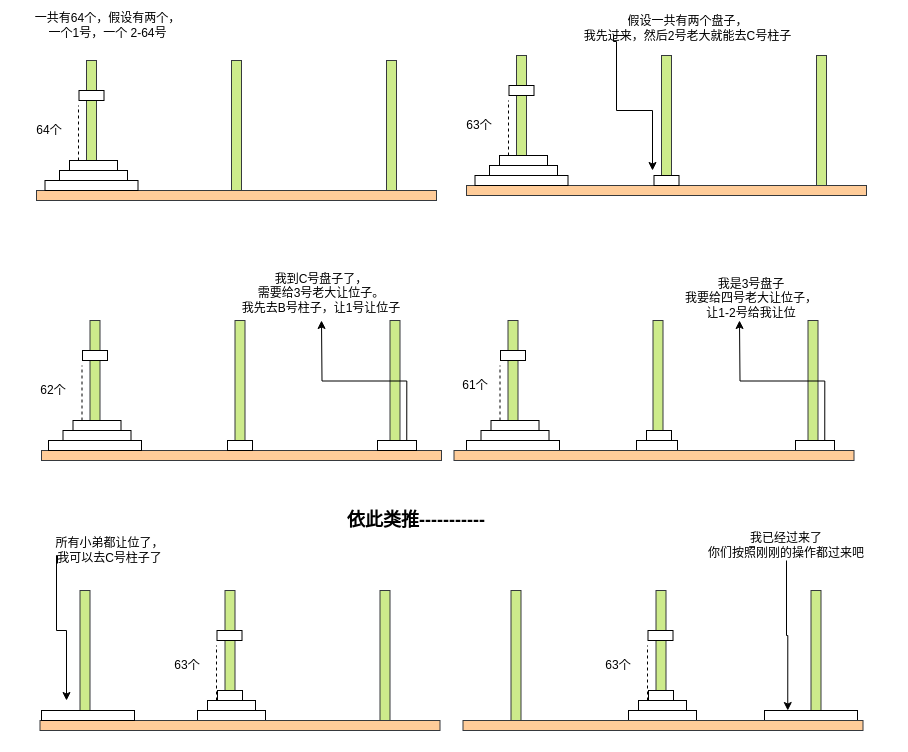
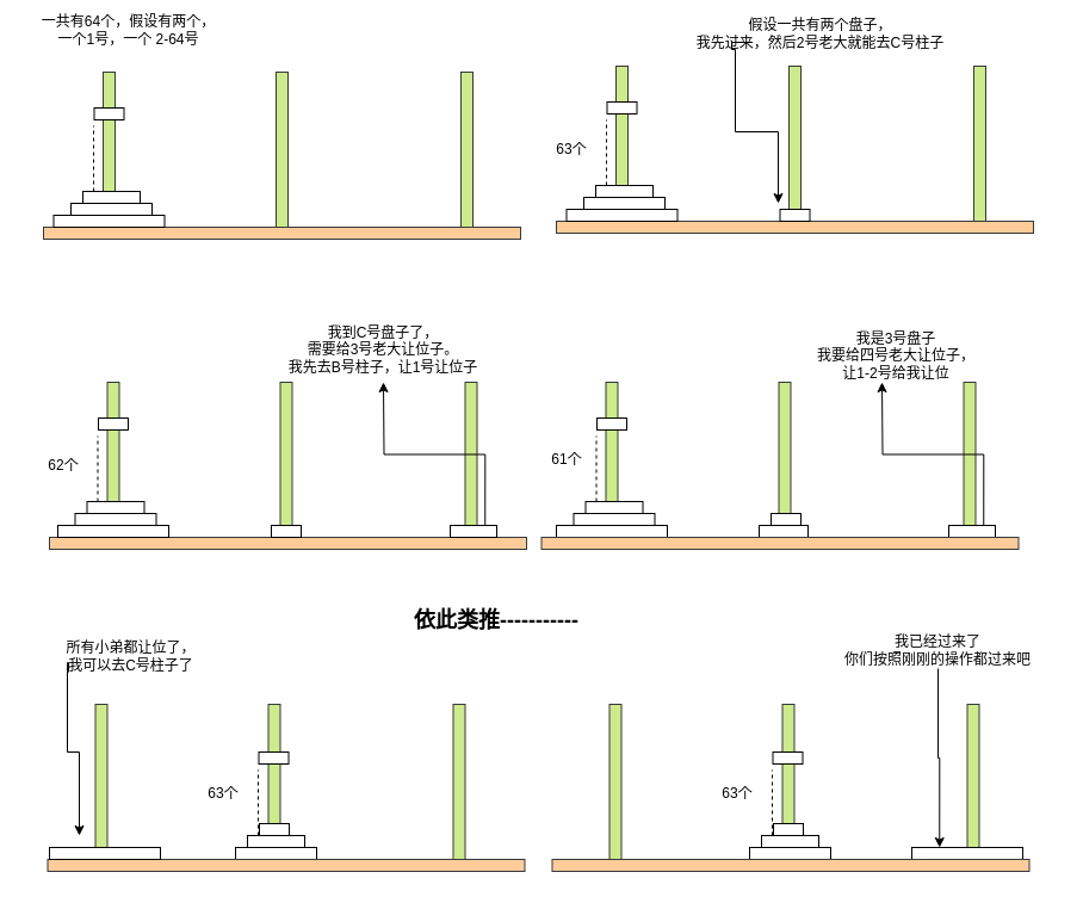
  <mxCell id="0" />
  <mxCell id="1" parent="0" />
  <mxCell id="2" value="" style="rounded=0;whiteSpace=wrap;html=1;strokeColor=#36393d;fillColor=#ffcc99;" vertex="1" parent="1"><mxGeometry x="36" y="190" width="400" height="10" as="geometry" /></mxCell>
  <mxCell id="3" value="" style="rounded=0;whiteSpace=wrap;html=1;strokeColor=#36393d;fillColor=#cdeb8b;" vertex="1" parent="1"><mxGeometry x="86" y="60" width="10" height="130" as="geometry" /></mxCell>
  <mxCell id="4" value="" style="rounded=0;whiteSpace=wrap;html=1;strokeColor=#36393d;fillColor=#cdeb8b;" vertex="1" parent="1"><mxGeometry x="231" y="60" width="10" height="130" as="geometry" /></mxCell>
  <mxCell id="5" value="" style="rounded=0;whiteSpace=wrap;html=1;strokeColor=#36393d;fillColor=#cdeb8b;" vertex="1" parent="1"><mxGeometry x="386" y="60" width="10" height="130" as="geometry" /></mxCell>
  <mxCell id="6" value="" style="rounded=0;whiteSpace=wrap;html=1;strokeColor=#000000;" vertex="1" parent="1"><mxGeometry x="78.5" y="90" width="25" height="10" as="geometry" /></mxCell>
  <mxCell id="7" value="" style="rounded=0;whiteSpace=wrap;html=1;strokeColor=#000000;" vertex="1" parent="1"><mxGeometry x="69" y="160" width="48" height="10" as="geometry" /></mxCell>
  <mxCell id="8" value="" style="rounded=0;whiteSpace=wrap;html=1;strokeColor=#000000;" vertex="1" parent="1"><mxGeometry x="59" y="170" width="68" height="10" as="geometry" /></mxCell>
  <mxCell id="9" value="" style="rounded=0;whiteSpace=wrap;html=1;strokeColor=#000000;" vertex="1" parent="1"><mxGeometry x="44.5" y="180" width="93" height="10" as="geometry" /></mxCell>
  <mxCell id="10" value="" style="endArrow=none;dashed=1;html=1;" edge="1" parent="1"><mxGeometry width="50" height="50" relative="1" as="geometry"><mxPoint x="78" y="160" as="sourcePoint" /><mxPoint x="78" y="105" as="targetPoint" /></mxGeometry></mxCell>
- <mxCell id="11" value="64个" style="text;html=1;strokeColor=none;fillColor=none;align=center;verticalAlign=middle;whiteSpace=wrap;rounded=0;" vertex="1" parent="1"><mxGeometry x="29" y="120" width="40" height="20" as="geometry" /></mxCell>
  <mxCell id="12" value="" style="rounded=0;whiteSpace=wrap;html=1;strokeColor=#36393d;fillColor=#ffcc99;" vertex="1" parent="1"><mxGeometry x="466" y="185" width="400" height="10" as="geometry" /></mxCell>
  <mxCell id="13" value="" style="rounded=0;whiteSpace=wrap;html=1;strokeColor=#36393d;fillColor=#cdeb8b;" vertex="1" parent="1"><mxGeometry x="516" y="55" width="10" height="130" as="geometry" /></mxCell>
  <mxCell id="14" value="" style="rounded=0;whiteSpace=wrap;html=1;strokeColor=#36393d;fillColor=#cdeb8b;" vertex="1" parent="1"><mxGeometry x="661" y="55" width="10" height="130" as="geometry" /></mxCell>
  <mxCell id="15" value="" style="rounded=0;whiteSpace=wrap;html=1;strokeColor=#36393d;fillColor=#cdeb8b;" vertex="1" parent="1"><mxGeometry x="816" y="55" width="10" height="130" as="geometry" /></mxCell>
  <mxCell id="16" value="" style="rounded=0;whiteSpace=wrap;html=1;strokeColor=#000000;" vertex="1" parent="1"><mxGeometry x="508.5" y="85" width="25" height="10" as="geometry" /></mxCell>
  <mxCell id="17" value="" style="rounded=0;whiteSpace=wrap;html=1;strokeColor=#000000;" vertex="1" parent="1"><mxGeometry x="499" y="155" width="48" height="10" as="geometry" /></mxCell>
  <mxCell id="18" value="" style="rounded=0;whiteSpace=wrap;html=1;strokeColor=#000000;" vertex="1" parent="1"><mxGeometry x="489" y="165" width="68" height="10" as="geometry" /></mxCell>
  <mxCell id="19" value="" style="rounded=0;whiteSpace=wrap;html=1;strokeColor=#000000;" vertex="1" parent="1"><mxGeometry x="474.5" y="175" width="93" height="10" as="geometry" /></mxCell>
  <mxCell id="20" value="" style="endArrow=none;dashed=1;html=1;" edge="1" parent="1"><mxGeometry width="50" height="50" relative="1" as="geometry"><mxPoint x="508" y="155" as="sourcePoint" /><mxPoint x="508" y="100" as="targetPoint" /></mxGeometry></mxCell>
  <mxCell id="21" value="63个" style="text;html=1;strokeColor=none;fillColor=none;align=center;verticalAlign=middle;whiteSpace=wrap;rounded=0;" vertex="1" parent="1"><mxGeometry x="459" y="115" width="40" height="20" as="geometry" /></mxCell>
  <mxCell id="22" value="" style="rounded=0;whiteSpace=wrap;html=1;strokeColor=#000000;" vertex="1" parent="1"><mxGeometry x="653.5" y="175" width="25" height="10" as="geometry" /></mxCell>
  <mxCell id="23" value="" style="rounded=0;whiteSpace=wrap;html=1;strokeColor=#36393d;fillColor=#ffcc99;" vertex="1" parent="1"><mxGeometry x="41" y="450" width="400" height="10" as="geometry" /></mxCell>
  <mxCell id="24" value="" style="rounded=0;whiteSpace=wrap;html=1;strokeColor=#36393d;fillColor=#cdeb8b;" vertex="1" parent="1"><mxGeometry x="89.5" y="320" width="10" height="130" as="geometry" /></mxCell>
  <mxCell id="25" value="" style="rounded=0;whiteSpace=wrap;html=1;strokeColor=#36393d;fillColor=#cdeb8b;" vertex="1" parent="1"><mxGeometry x="234.5" y="320" width="10" height="130" as="geometry" /></mxCell>
  <mxCell id="26" value="" style="rounded=0;whiteSpace=wrap;html=1;strokeColor=#36393d;fillColor=#cdeb8b;" vertex="1" parent="1"><mxGeometry x="389.5" y="320" width="10" height="130" as="geometry" /></mxCell>
  <mxCell id="27" value="" style="rounded=0;whiteSpace=wrap;html=1;strokeColor=#000000;" vertex="1" parent="1"><mxGeometry x="82" y="350" width="25" height="10" as="geometry" /></mxCell>
  <mxCell id="28" value="" style="rounded=0;whiteSpace=wrap;html=1;strokeColor=#000000;" vertex="1" parent="1"><mxGeometry x="72.5" y="420" width="48" height="10" as="geometry" /></mxCell>
  <mxCell id="29" value="" style="rounded=0;whiteSpace=wrap;html=1;strokeColor=#000000;" vertex="1" parent="1"><mxGeometry x="62.5" y="430" width="68" height="10" as="geometry" /></mxCell>
  <mxCell id="30" value="" style="rounded=0;whiteSpace=wrap;html=1;strokeColor=#000000;" vertex="1" parent="1"><mxGeometry x="48" y="440" width="93" height="10" as="geometry" /></mxCell>
  <mxCell id="31" value="" style="endArrow=none;dashed=1;html=1;" edge="1" parent="1"><mxGeometry width="50" height="50" relative="1" as="geometry"><mxPoint x="81.5" y="420" as="sourcePoint" /><mxPoint x="81.5" y="365" as="targetPoint" /></mxGeometry></mxCell>
  <mxCell id="32" value="62个" style="text;html=1;strokeColor=none;fillColor=none;align=center;verticalAlign=middle;whiteSpace=wrap;rounded=0;" vertex="1" parent="1"><mxGeometry x="32.5" y="380" width="40" height="20" as="geometry" /></mxCell>
  <mxCell id="33" style="edgeStyle=orthogonalEdgeStyle;rounded=0;orthogonalLoop=1;jettySize=auto;html=1;exitX=0.75;exitY=0;exitDx=0;exitDy=0;" edge="1" parent="1" source="34"><mxGeometry relative="1" as="geometry"><mxPoint x="321" y="320" as="targetPoint" /></mxGeometry></mxCell>
  <mxCell id="34" value="" style="rounded=0;whiteSpace=wrap;html=1;strokeColor=#000000;" vertex="1" parent="1"><mxGeometry x="377" y="440" width="39" height="10" as="geometry" /></mxCell>
  <mxCell id="35" value="" style="rounded=0;whiteSpace=wrap;html=1;strokeColor=#000000;" vertex="1" parent="1"><mxGeometry x="227" y="440" width="25" height="10" as="geometry" /></mxCell>
  <mxCell id="36" style="edgeStyle=orthogonalEdgeStyle;rounded=0;orthogonalLoop=1;jettySize=auto;html=1;exitX=0.25;exitY=1;exitDx=0;exitDy=0;entryX=-0.06;entryY=-0.5;entryDx=0;entryDy=0;entryPerimeter=0;" edge="1" parent="1" source="37" target="22"><mxGeometry relative="1" as="geometry"><Array as="points"><mxPoint x="613" y="41" /><mxPoint x="616" y="41" /><mxPoint x="616" y="110" /><mxPoint x="652" y="110" /></Array></mxGeometry></mxCell>
  <mxCell id="37" value="假设一共有两个盘子，&lt;br&gt;我先过来，然后2号老大就能去C号柱子" style="text;html=1;strokeColor=none;fillColor=none;align=center;verticalAlign=middle;whiteSpace=wrap;rounded=0;" vertex="1" parent="1"><mxGeometry x="573" y="20" width="229" height="15" as="geometry" /></mxCell>
  <mxCell id="38" value="我到C号盘子了，&lt;br&gt;需要给3号老大让位子。&lt;br&gt;我先去B号柱子，让1号让位子" style="text;html=1;strokeColor=none;fillColor=none;align=center;verticalAlign=middle;whiteSpace=wrap;rounded=0;" vertex="1" parent="1"><mxGeometry x="231" y="270" width="180" height="45" as="geometry" /></mxCell>
  <mxCell id="39" value="一共有64个，假设有两个，&lt;br&gt;一个1号，一个 2-64号" style="text;html=1;strokeColor=none;fillColor=none;align=center;verticalAlign=middle;whiteSpace=wrap;rounded=0;" vertex="1" parent="1"><mxGeometry x="20.5" y="20" width="173" height="10" as="geometry" /></mxCell>
  <mxCell id="40" value="" style="rounded=0;whiteSpace=wrap;html=1;strokeColor=#36393d;fillColor=#cdeb8b;" vertex="1" parent="1"><mxGeometry x="507.5" y="320" width="10" height="130" as="geometry" /></mxCell>
  <mxCell id="41" value="" style="rounded=0;whiteSpace=wrap;html=1;strokeColor=#36393d;fillColor=#cdeb8b;" vertex="1" parent="1"><mxGeometry x="652.5" y="320" width="10" height="130" as="geometry" /></mxCell>
  <mxCell id="42" value="" style="rounded=0;whiteSpace=wrap;html=1;strokeColor=#36393d;fillColor=#cdeb8b;" vertex="1" parent="1"><mxGeometry x="807.5" y="320" width="10" height="130" as="geometry" /></mxCell>
  <mxCell id="43" value="" style="rounded=0;whiteSpace=wrap;html=1;strokeColor=#000000;" vertex="1" parent="1"><mxGeometry x="500" y="350" width="25" height="10" as="geometry" /></mxCell>
  <mxCell id="44" value="" style="rounded=0;whiteSpace=wrap;html=1;strokeColor=#000000;" vertex="1" parent="1"><mxGeometry x="490.5" y="420" width="48" height="10" as="geometry" /></mxCell>
  <mxCell id="45" value="" style="rounded=0;whiteSpace=wrap;html=1;strokeColor=#000000;" vertex="1" parent="1"><mxGeometry x="480.5" y="430" width="68" height="10" as="geometry" /></mxCell>
  <mxCell id="46" value="" style="rounded=0;whiteSpace=wrap;html=1;strokeColor=#000000;" vertex="1" parent="1"><mxGeometry x="466" y="440" width="93" height="10" as="geometry" /></mxCell>
  <mxCell id="47" value="" style="endArrow=none;dashed=1;html=1;" edge="1" parent="1"><mxGeometry width="50" height="50" relative="1" as="geometry"><mxPoint x="499.5" y="420" as="sourcePoint" /><mxPoint x="499.5" y="365" as="targetPoint" /></mxGeometry></mxCell>
  <mxCell id="48" style="edgeStyle=orthogonalEdgeStyle;rounded=0;orthogonalLoop=1;jettySize=auto;html=1;exitX=0.75;exitY=0;exitDx=0;exitDy=0;" edge="1" parent="1" source="49"><mxGeometry relative="1" as="geometry"><mxPoint x="739" y="320" as="targetPoint" /></mxGeometry></mxCell>
  <mxCell id="49" value="" style="rounded=0;whiteSpace=wrap;html=1;strokeColor=#000000;" vertex="1" parent="1"><mxGeometry x="795" y="440" width="39" height="10" as="geometry" /></mxCell>
  <mxCell id="50" value="" style="rounded=0;whiteSpace=wrap;html=1;strokeColor=#000000;" vertex="1" parent="1"><mxGeometry x="636" y="440" width="41" height="10" as="geometry" /></mxCell>
  <mxCell id="51" value="" style="rounded=0;whiteSpace=wrap;html=1;strokeColor=#36393d;fillColor=#ffcc99;" vertex="1" parent="1"><mxGeometry x="453.5" y="450" width="400" height="10" as="geometry" /></mxCell>
  <mxCell id="52" value="61个" style="text;html=1;strokeColor=none;fillColor=none;align=center;verticalAlign=middle;whiteSpace=wrap;rounded=0;" vertex="1" parent="1"><mxGeometry x="454.5" y="375" width="40" height="20" as="geometry" /></mxCell>
  <mxCell id="53" value="" style="rounded=0;whiteSpace=wrap;html=1;strokeColor=#000000;" vertex="1" parent="1"><mxGeometry x="646" y="430" width="25" height="10" as="geometry" /></mxCell>
  <mxCell id="54" value="我是3号盘子&lt;br&gt;我要给四号老大让位子，&lt;br&gt;让1-2号给我让位" style="text;html=1;strokeColor=none;fillColor=none;align=center;verticalAlign=middle;whiteSpace=wrap;rounded=0;" vertex="1" parent="1"><mxGeometry x="666" y="292.5" width="170" height="10" as="geometry" /></mxCell>
  <mxCell id="55" value="&lt;b&gt;&lt;font style=&quot;font-size: 18px&quot;&gt;依此类推-----------&lt;/font&gt;&lt;/b&gt;" style="text;html=1;strokeColor=none;fillColor=none;align=center;verticalAlign=middle;whiteSpace=wrap;rounded=0;" vertex="1" parent="1"><mxGeometry x="286" y="490" width="260" height="60" as="geometry" /></mxCell>
  <mxCell id="56" value="" style="rounded=0;whiteSpace=wrap;html=1;strokeColor=#36393d;fillColor=#cdeb8b;" vertex="1" parent="1"><mxGeometry x="79.5" y="590" width="10" height="130" as="geometry" /></mxCell>
  <mxCell id="57" value="" style="rounded=0;whiteSpace=wrap;html=1;strokeColor=#36393d;fillColor=#cdeb8b;" vertex="1" parent="1"><mxGeometry x="224.5" y="590" width="10" height="130" as="geometry" /></mxCell>
  <mxCell id="58" value="" style="rounded=0;whiteSpace=wrap;html=1;strokeColor=#36393d;fillColor=#cdeb8b;" vertex="1" parent="1"><mxGeometry x="379.5" y="590" width="10" height="130" as="geometry" /></mxCell>
  <mxCell id="59" value="" style="rounded=0;whiteSpace=wrap;html=1;strokeColor=#000000;" vertex="1" parent="1"><mxGeometry x="216.5" y="630" width="25" height="10" as="geometry" /></mxCell>
  <mxCell id="60" value="" style="rounded=0;whiteSpace=wrap;html=1;strokeColor=#000000;" vertex="1" parent="1"><mxGeometry x="207" y="700" width="48" height="10" as="geometry" /></mxCell>
  <mxCell id="61" value="" style="rounded=0;whiteSpace=wrap;html=1;strokeColor=#000000;" vertex="1" parent="1"><mxGeometry x="197" y="710" width="68" height="10" as="geometry" /></mxCell>
  <mxCell id="62" value="" style="endArrow=none;dashed=1;html=1;" edge="1" parent="1"><mxGeometry width="50" height="50" relative="1" as="geometry"><mxPoint x="216" y="700" as="sourcePoint" /><mxPoint x="216" y="645" as="targetPoint" /></mxGeometry></mxCell>
  <mxCell id="63" value="" style="rounded=0;whiteSpace=wrap;html=1;strokeColor=#000000;" vertex="1" parent="1"><mxGeometry x="217" y="690" width="25" height="10" as="geometry" /></mxCell>
  <mxCell id="64" value="" style="rounded=0;whiteSpace=wrap;html=1;strokeColor=#36393d;fillColor=#ffcc99;" vertex="1" parent="1"><mxGeometry x="39.5" y="720" width="400" height="10" as="geometry" /></mxCell>
  <mxCell id="65" value="" style="rounded=0;whiteSpace=wrap;html=1;strokeColor=#000000;" vertex="1" parent="1"><mxGeometry x="41" y="710" width="93" height="10" as="geometry" /></mxCell>
  <mxCell id="66" value="63个" style="text;html=1;strokeColor=none;fillColor=none;align=center;verticalAlign=middle;whiteSpace=wrap;rounded=0;" vertex="1" parent="1"><mxGeometry x="167" y="655" width="40" height="20" as="geometry" /></mxCell>
  <mxCell id="67" style="edgeStyle=orthogonalEdgeStyle;rounded=0;orthogonalLoop=1;jettySize=auto;html=1;exitX=0.157;exitY=1.15;exitDx=0;exitDy=0;exitPerimeter=0;" edge="1" parent="1" source="68"><mxGeometry relative="1" as="geometry"><mxPoint x="66" y="700" as="targetPoint" /><Array as="points"><mxPoint x="57" y="555" /><mxPoint x="56" y="555" /><mxPoint x="56" y="630" /><mxPoint x="66" y="630" /></Array></mxGeometry></mxCell>
  <mxCell id="68" value="所有小弟都让位了，&lt;br&gt;我可以去C号柱子了" style="text;html=1;strokeColor=none;fillColor=none;align=center;verticalAlign=middle;whiteSpace=wrap;rounded=0;" vertex="1" parent="1"><mxGeometry x="33" y="540" width="153" height="20" as="geometry" /></mxCell>
  <mxCell id="69" value="" style="rounded=0;whiteSpace=wrap;html=1;strokeColor=#36393d;fillColor=#cdeb8b;" vertex="1" parent="1"><mxGeometry x="510.5" y="590" width="10" height="130" as="geometry" /></mxCell>
  <mxCell id="70" value="" style="rounded=0;whiteSpace=wrap;html=1;strokeColor=#36393d;fillColor=#cdeb8b;" vertex="1" parent="1"><mxGeometry x="655.5" y="590" width="10" height="130" as="geometry" /></mxCell>
  <mxCell id="71" value="" style="rounded=0;whiteSpace=wrap;html=1;strokeColor=#36393d;fillColor=#cdeb8b;" vertex="1" parent="1"><mxGeometry x="810.5" y="590" width="10" height="130" as="geometry" /></mxCell>
  <mxCell id="72" value="" style="rounded=0;whiteSpace=wrap;html=1;strokeColor=#000000;" vertex="1" parent="1"><mxGeometry x="647.5" y="630" width="25" height="10" as="geometry" /></mxCell>
  <mxCell id="73" value="" style="rounded=0;whiteSpace=wrap;html=1;strokeColor=#000000;" vertex="1" parent="1"><mxGeometry x="638" y="700" width="48" height="10" as="geometry" /></mxCell>
  <mxCell id="74" value="" style="rounded=0;whiteSpace=wrap;html=1;strokeColor=#000000;" vertex="1" parent="1"><mxGeometry x="628" y="710" width="68" height="10" as="geometry" /></mxCell>
  <mxCell id="75" value="" style="endArrow=none;dashed=1;html=1;" edge="1" parent="1"><mxGeometry width="50" height="50" relative="1" as="geometry"><mxPoint x="647" y="700" as="sourcePoint" /><mxPoint x="647" y="645" as="targetPoint" /></mxGeometry></mxCell>
  <mxCell id="76" value="" style="rounded=0;whiteSpace=wrap;html=1;strokeColor=#000000;" vertex="1" parent="1"><mxGeometry x="648" y="690" width="25" height="10" as="geometry" /></mxCell>
  <mxCell id="77" value="" style="rounded=0;whiteSpace=wrap;html=1;strokeColor=#000000;" vertex="1" parent="1"><mxGeometry x="764" y="710" width="93" height="10" as="geometry" /></mxCell>
  <mxCell id="78" value="63个" style="text;html=1;strokeColor=none;fillColor=none;align=center;verticalAlign=middle;whiteSpace=wrap;rounded=0;" vertex="1" parent="1"><mxGeometry x="598" y="655" width="40" height="20" as="geometry" /></mxCell>
  <mxCell id="79" value="" style="rounded=0;whiteSpace=wrap;html=1;strokeColor=#36393d;fillColor=#ffcc99;" vertex="1" parent="1"><mxGeometry x="462.5" y="720" width="400" height="10" as="geometry" /></mxCell>
  <mxCell id="80" style="edgeStyle=orthogonalEdgeStyle;rounded=0;orthogonalLoop=1;jettySize=auto;html=1;entryX=0.25;entryY=0;entryDx=0;entryDy=0;" edge="1" parent="1" source="81" target="77"><mxGeometry relative="1" as="geometry" /></mxCell>
  <mxCell id="81" value="我已经过来了&lt;br&gt;你们按照刚刚的操作都过来吧" style="text;html=1;strokeColor=none;fillColor=none;align=center;verticalAlign=middle;whiteSpace=wrap;rounded=0;" vertex="1" parent="1"><mxGeometry x="686" y="530" width="200" height="30" as="geometry" /></mxCell>
